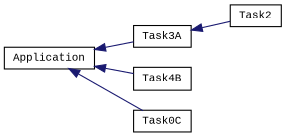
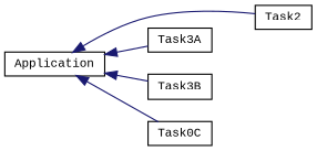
  digraph {
    fontname="Liberation Mono"
    rankdir=LR
    node [color=black fontname="Liberation Mono" fontsize=10 shape=record]
    edge [color=midnightblue dir=back fontname="Liberation Mono" fontsize=10 labelfontname=Helvetica labelfontsize=10 style=solid]
    n1 [height=0.2 label=Application width=0.4]
    n2 [height=0.2 label=Task2 width=0.4]
    n3 [height=0.2 label=Task3A width=0.4]
-   n4 [height=0.2 label=Task4B width=0.4]
+   n4 [height=0.2 label=Task3B width=0.4]
    n5 [height=0.2 label=Task0C width=0.4]
-   n3 -> n2
+   n1 -> n2
    n1 -> n3
    n1 -> n4
    n1 -> n5
  }
